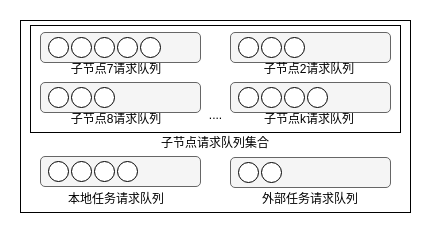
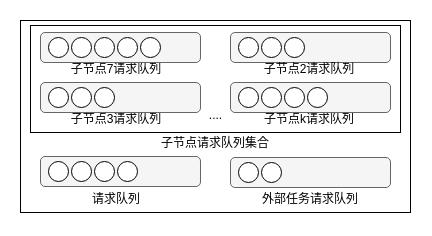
  <mxCell id="0" />
  <mxCell id="1" parent="0" />
  <mxCell id="2" value="" style="rounded=0;whiteSpace=wrap;html=1;" vertex="1" parent="1"><mxGeometry x="20" y="20" width="390" height="192" as="geometry" /></mxCell>
  <mxCell id="3" value="" style="rounded=0;whiteSpace=wrap;html=1;" vertex="1" parent="1"><mxGeometry x="30" y="25" width="370" height="107" as="geometry" /></mxCell>
  <mxCell id="4" value="子节点7请求队列" style="text;html=1;align=center;verticalAlign=middle;whiteSpace=wrap;rounded=0;" vertex="1" parent="1"><mxGeometry x="48" y="54" width="136" height="30" as="geometry" /></mxCell>
  <mxCell id="5" value="外部任务请求队列" style="text;html=1;align=center;verticalAlign=middle;whiteSpace=wrap;rounded=0;" vertex="1" parent="1"><mxGeometry x="242" y="184" width="136" height="30" as="geometry" /></mxCell>
  <mxCell id="6" value="" style="group" vertex="1" connectable="0" parent="1"><mxGeometry x="40" y="32" width="160" height="30" as="geometry" /></mxCell>
  <mxCell id="7" value="" style="rounded=1;whiteSpace=wrap;html=1;fillColor=#f5f5f5;fontColor=#333333;strokeColor=#666666;" vertex="1" parent="6"><mxGeometry width="160" height="30" as="geometry" /></mxCell>
  <mxCell id="8" value="" style="ellipse;whiteSpace=wrap;html=1;aspect=fixed;" vertex="1" parent="6"><mxGeometry x="8" y="5" width="20" height="20" as="geometry" /></mxCell>
  <mxCell id="9" value="" style="ellipse;whiteSpace=wrap;html=1;aspect=fixed;" vertex="1" parent="6"><mxGeometry x="31" y="5" width="20" height="20" as="geometry" /></mxCell>
  <mxCell id="10" value="" style="ellipse;whiteSpace=wrap;html=1;aspect=fixed;" vertex="1" parent="6"><mxGeometry x="54" y="5" width="20" height="20" as="geometry" /></mxCell>
  <mxCell id="11" value="" style="ellipse;whiteSpace=wrap;html=1;aspect=fixed;" vertex="1" parent="6"><mxGeometry x="77" y="5" width="20" height="20" as="geometry" /></mxCell>
  <mxCell id="12" value="" style="ellipse;whiteSpace=wrap;html=1;aspect=fixed;" vertex="1" parent="6"><mxGeometry x="100" y="5" width="20" height="20" as="geometry" /></mxCell>
  <mxCell id="13" value="" style="group" vertex="1" connectable="0" parent="1"><mxGeometry x="230" y="32" width="160" height="30" as="geometry" /></mxCell>
  <mxCell id="14" value="" style="rounded=1;whiteSpace=wrap;html=1;fillColor=#f5f5f5;fontColor=#333333;strokeColor=#666666;" vertex="1" parent="13"><mxGeometry width="160" height="30" as="geometry" /></mxCell>
  <mxCell id="15" value="" style="ellipse;whiteSpace=wrap;html=1;aspect=fixed;" vertex="1" parent="13"><mxGeometry x="8" y="5" width="20" height="20" as="geometry" /></mxCell>
  <mxCell id="16" value="" style="ellipse;whiteSpace=wrap;html=1;aspect=fixed;" vertex="1" parent="13"><mxGeometry x="31" y="5" width="20" height="20" as="geometry" /></mxCell>
  <mxCell id="17" value="" style="ellipse;whiteSpace=wrap;html=1;aspect=fixed;" vertex="1" parent="13"><mxGeometry x="54" y="5" width="20" height="20" as="geometry" /></mxCell>
  <mxCell id="18" value="子节点2请求队列" style="text;html=1;align=center;verticalAlign=middle;whiteSpace=wrap;rounded=0;" vertex="1" parent="1"><mxGeometry x="241" y="54" width="136" height="30" as="geometry" /></mxCell>
  <mxCell id="19" value="子节点k请求队列" style="text;html=1;align=center;verticalAlign=middle;whiteSpace=wrap;rounded=0;" vertex="1" parent="1"><mxGeometry x="241" y="104" width="136" height="30" as="geometry" /></mxCell>
  <mxCell id="20" value="...." style="text;html=1;align=center;verticalAlign=middle;resizable=0;points=[];autosize=1;strokeColor=none;fillColor=none;" vertex="1" parent="1"><mxGeometry x="195" y="100" width="40" height="30" as="geometry" /></mxCell>
  <mxCell id="21" value="" style="group" vertex="1" connectable="0" parent="1"><mxGeometry x="230" y="157" width="160" height="30" as="geometry" /></mxCell>
  <mxCell id="22" value="" style="rounded=1;whiteSpace=wrap;html=1;fillColor=#f5f5f5;fontColor=#333333;strokeColor=#666666;" vertex="1" parent="21"><mxGeometry width="160" height="30" as="geometry" /></mxCell>
  <mxCell id="23" value="" style="ellipse;whiteSpace=wrap;html=1;aspect=fixed;" vertex="1" parent="21"><mxGeometry x="8" y="5" width="20" height="20" as="geometry" /></mxCell>
  <mxCell id="24" value="" style="ellipse;whiteSpace=wrap;html=1;aspect=fixed;" vertex="1" parent="21"><mxGeometry x="31" y="5" width="20" height="20" as="geometry" /></mxCell>
  <mxCell id="25" value="" style="group" vertex="1" connectable="0" parent="1"><mxGeometry x="230" y="82" width="160" height="30" as="geometry" /></mxCell>
  <mxCell id="26" value="" style="rounded=1;whiteSpace=wrap;html=1;fillColor=#f5f5f5;fontColor=#333333;strokeColor=#666666;" vertex="1" parent="25"><mxGeometry width="160" height="30" as="geometry" /></mxCell>
  <mxCell id="27" value="" style="ellipse;whiteSpace=wrap;html=1;aspect=fixed;" vertex="1" parent="25"><mxGeometry x="8" y="5" width="20" height="20" as="geometry" /></mxCell>
  <mxCell id="28" value="" style="ellipse;whiteSpace=wrap;html=1;aspect=fixed;" vertex="1" parent="25"><mxGeometry x="31" y="5" width="20" height="20" as="geometry" /></mxCell>
  <mxCell id="29" value="" style="ellipse;whiteSpace=wrap;html=1;aspect=fixed;" vertex="1" parent="25"><mxGeometry x="54" y="5" width="20" height="20" as="geometry" /></mxCell>
  <mxCell id="30" value="" style="ellipse;whiteSpace=wrap;html=1;aspect=fixed;" vertex="1" parent="25"><mxGeometry x="77" y="5" width="20" height="20" as="geometry" /></mxCell>
  <mxCell id="31" value="" style="group" vertex="1" connectable="0" parent="1"><mxGeometry x="40" y="156" width="160" height="30" as="geometry" /></mxCell>
  <mxCell id="32" value="" style="rounded=1;whiteSpace=wrap;html=1;fillColor=#f5f5f5;fontColor=#333333;strokeColor=#666666;" vertex="1" parent="31"><mxGeometry width="160" height="30" as="geometry" /></mxCell>
  <mxCell id="33" value="" style="ellipse;whiteSpace=wrap;html=1;aspect=fixed;" vertex="1" parent="31"><mxGeometry x="8" y="5" width="20" height="20" as="geometry" /></mxCell>
  <mxCell id="34" value="" style="ellipse;whiteSpace=wrap;html=1;aspect=fixed;" vertex="1" parent="31"><mxGeometry x="31" y="5" width="20" height="20" as="geometry" /></mxCell>
  <mxCell id="35" value="" style="ellipse;whiteSpace=wrap;html=1;aspect=fixed;" vertex="1" parent="31"><mxGeometry x="54" y="5" width="20" height="20" as="geometry" /></mxCell>
  <mxCell id="36" value="" style="ellipse;whiteSpace=wrap;html=1;aspect=fixed;" vertex="1" parent="31"><mxGeometry x="77" y="5" width="20" height="20" as="geometry" /></mxCell>
- <mxCell id="37" value="本地任务请求队列" style="text;html=1;align=center;verticalAlign=middle;whiteSpace=wrap;rounded=0;" vertex="1" parent="1"><mxGeometry x="48" y="184" width="136" height="30" as="geometry" /></mxCell>
- <mxCell id="38" value="子节点8请求队列" style="text;html=1;align=center;verticalAlign=middle;whiteSpace=wrap;rounded=0;" vertex="1" parent="1"><mxGeometry x="48" y="104" width="136" height="30" as="geometry" /></mxCell>
+ <mxCell id="37" value="请求队列" style="text;html=1;align=center;verticalAlign=middle;whiteSpace=wrap;rounded=0;" vertex="1" parent="1"><mxGeometry x="48" y="184" width="136" height="30" as="geometry" /></mxCell>
+ <mxCell id="38" value="子节点3请求队列" style="text;html=1;align=center;verticalAlign=middle;whiteSpace=wrap;rounded=0;" vertex="1" parent="1"><mxGeometry x="48" y="104" width="136" height="30" as="geometry" /></mxCell>
  <mxCell id="39" value="" style="group" vertex="1" connectable="0" parent="1"><mxGeometry x="40" y="82" width="160" height="30" as="geometry" /></mxCell>
  <mxCell id="40" value="" style="rounded=1;whiteSpace=wrap;html=1;fillColor=#f5f5f5;fontColor=#333333;strokeColor=#666666;" vertex="1" parent="39"><mxGeometry width="160" height="30" as="geometry" /></mxCell>
  <mxCell id="41" value="" style="ellipse;whiteSpace=wrap;html=1;aspect=fixed;" vertex="1" parent="39"><mxGeometry x="8" y="5" width="20" height="20" as="geometry" /></mxCell>
  <mxCell id="42" value="" style="ellipse;whiteSpace=wrap;html=1;aspect=fixed;" vertex="1" parent="39"><mxGeometry x="31" y="5" width="20" height="20" as="geometry" /></mxCell>
  <mxCell id="43" value="" style="ellipse;whiteSpace=wrap;html=1;aspect=fixed;" vertex="1" parent="39"><mxGeometry x="54" y="5" width="20" height="20" as="geometry" /></mxCell>
  <mxCell id="44" value="子节点请求队列集合" style="text;html=1;align=center;verticalAlign=middle;whiteSpace=wrap;rounded=0;" vertex="1" parent="1"><mxGeometry x="147" y="128" width="136" height="30" as="geometry" /></mxCell>
